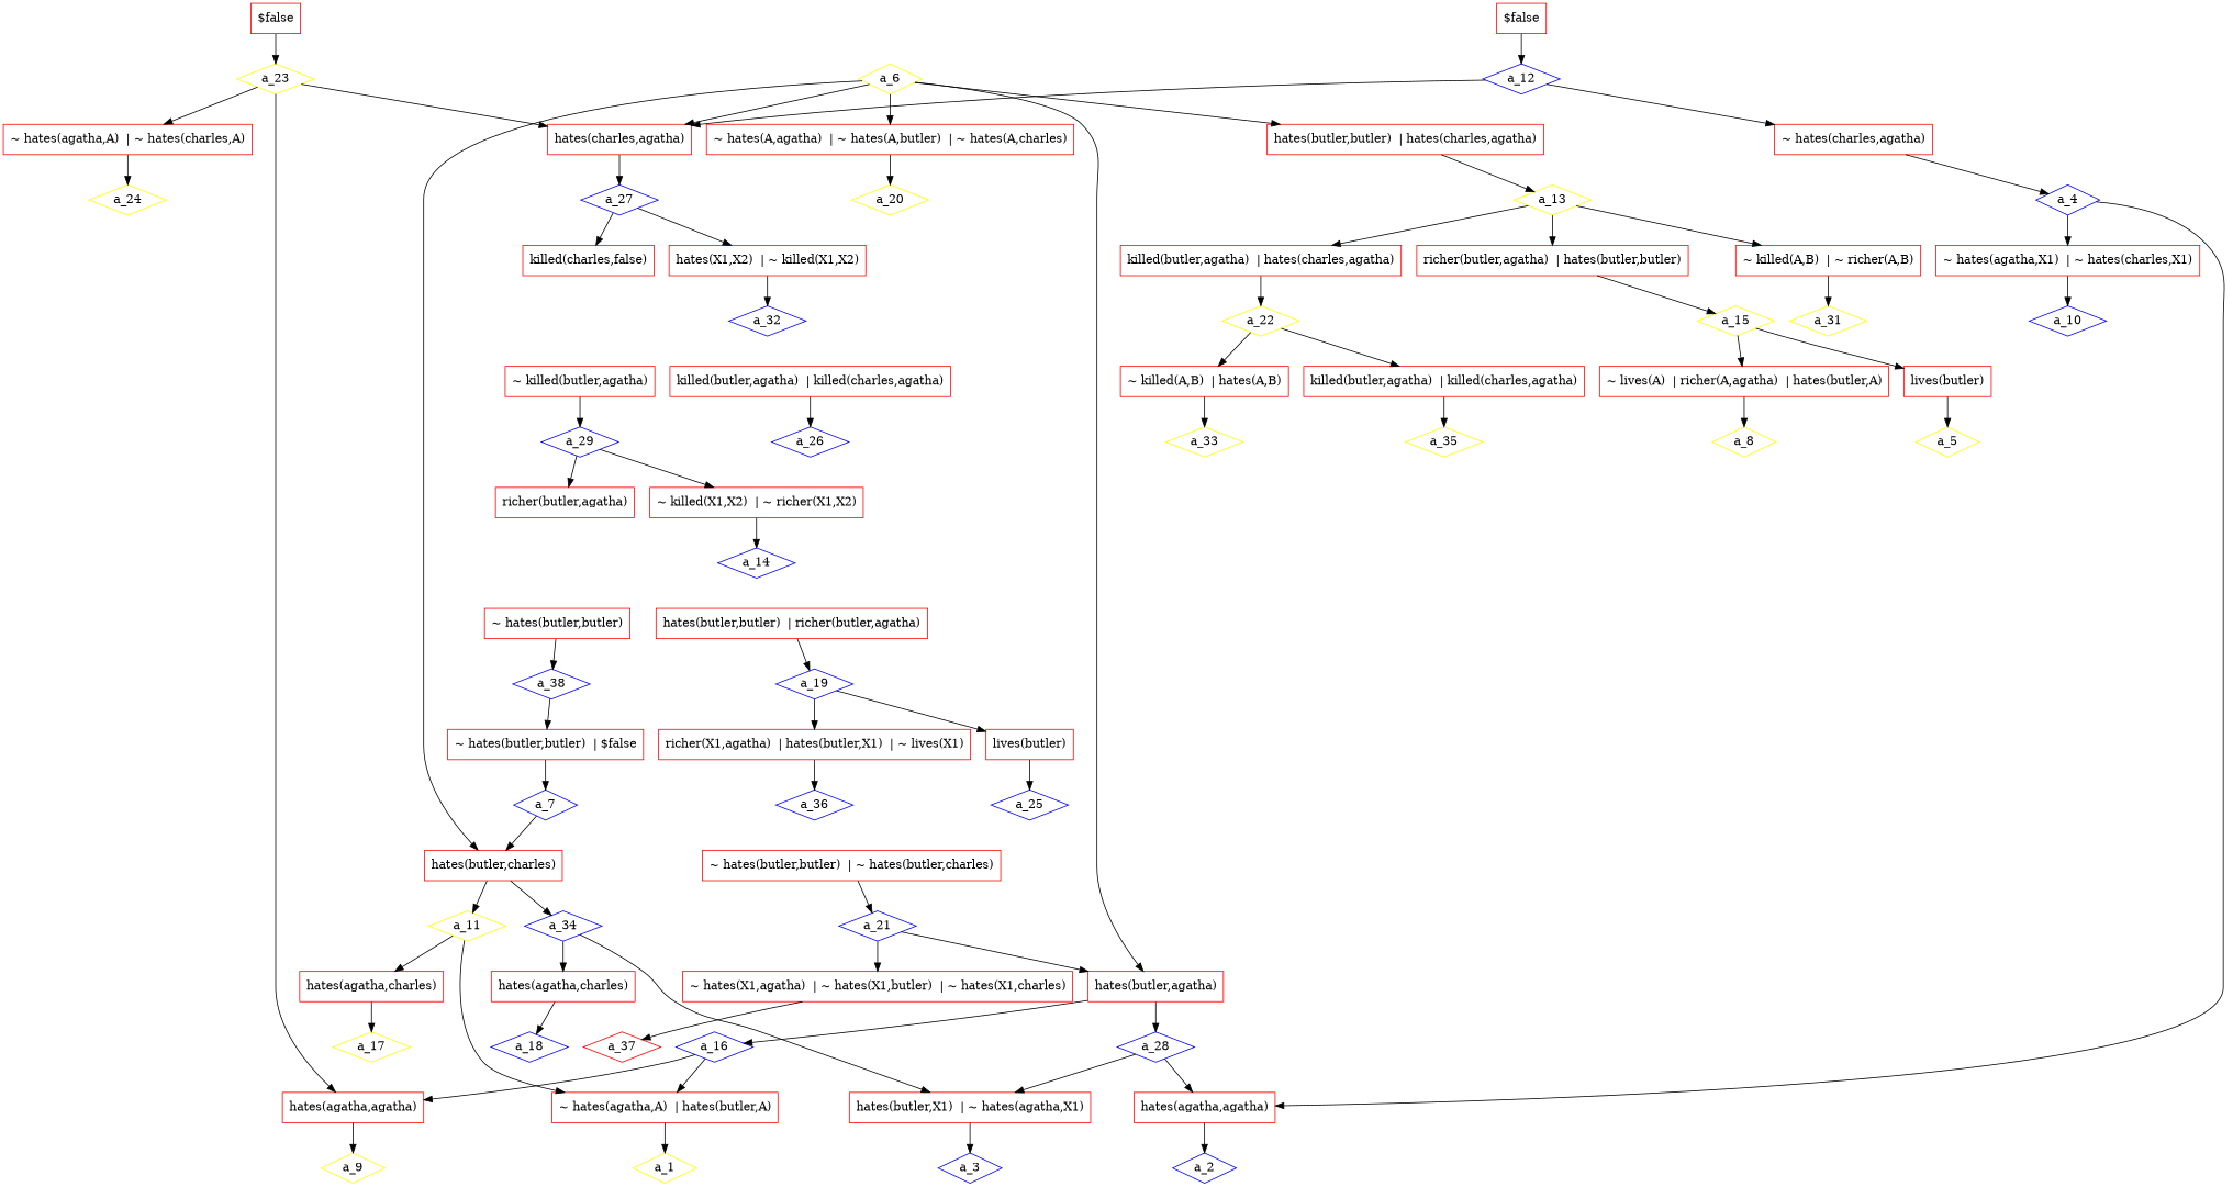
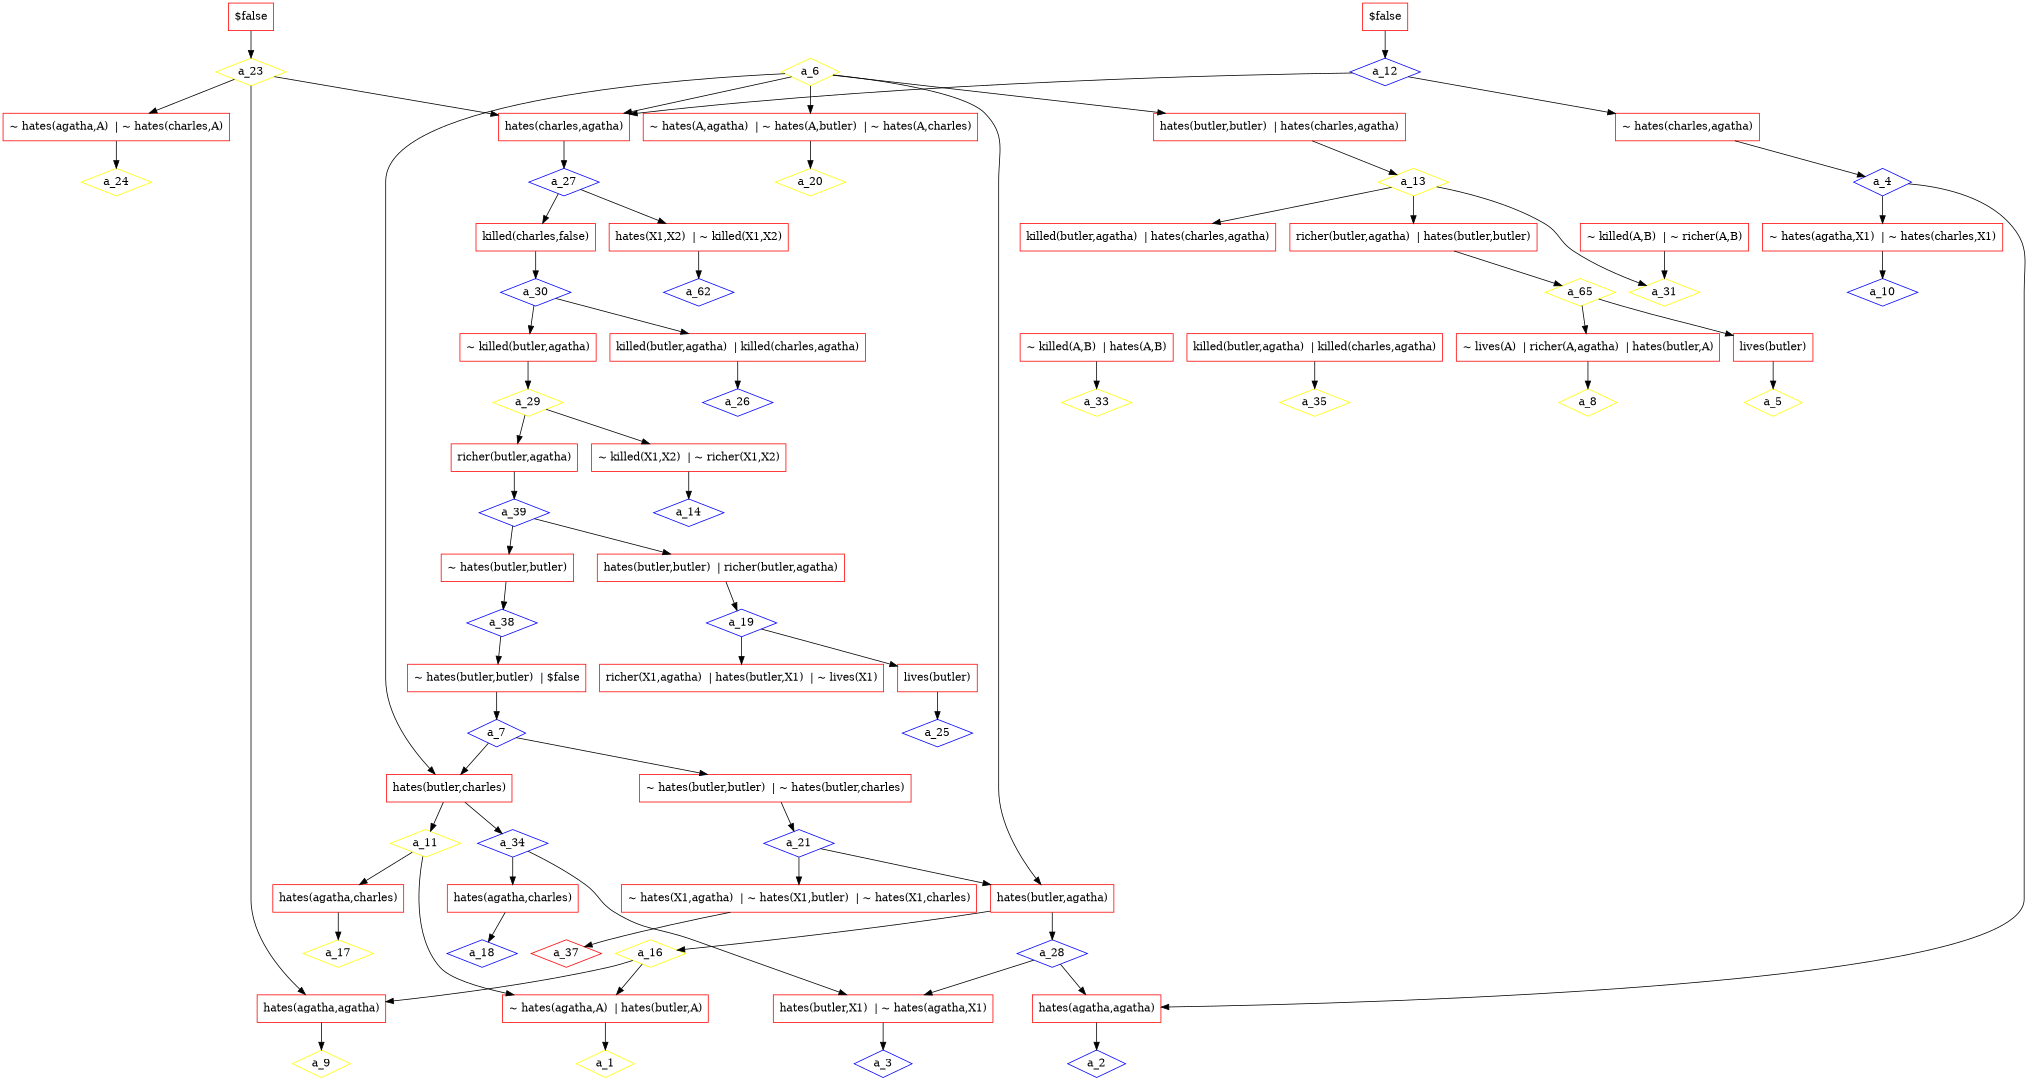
  digraph {
    node [color=red shape=diamond]
    n1 [label="$false" shape=box]
    a_23 [color=yellow]
    n3 [label="~ hates(agatha,A)  | ~ hates(charles,A)" shape=box]
    n4 [label="hates(agatha,agatha)" shape=box]
    n5 [label="hates(charles,agatha)" shape=box]
    n6 [label="richer(butler,agatha)  | hates(butler,butler)" shape=box]
-   a_15 [color=yellow]
+   a_15 [color=yellow label=a_65]
    n8 [label="lives(butler)" shape=box]
    n9 [label="~ lives(A)  | richer(A,agatha)  | hates(butler,A)" shape=box]
    a_5 [color=yellow]
    n11 [label="hates(agatha,charles)" shape=box]
    a_17 [color=yellow]
    n13 [label="killed(butler,agatha)  | hates(charles,agatha)" shape=box]
-   a_22 [color=yellow]
    n15 [label="killed(butler,agatha)  | killed(charles,agatha)" shape=box]
    n16 [label="~ killed(A,B)  | hates(A,B)" shape=box]
    a_35 [color=yellow]
    n18 [label="~ hates(A,agatha)  | ~ hates(A,butler)  | ~ hates(A,charles)" shape=box]
    a_20 [color=yellow]
    n20 [label="hates(butler,agatha)" shape=box]
-   a_16 [color=blue]
+   a_16 [color=yellow]
    a_28 [color=blue]
    n23 [label="~ hates(agatha,A)  | hates(butler,A)" shape=box]
    n24 [label="hates(butler,X1)  | ~ hates(agatha,X1)" shape=box]
    n25 [label="hates(agatha,agatha)" shape=box]
    a_24 [color=yellow]
    n27 [label="hates(butler,butler)  | hates(charles,agatha)" shape=box]
    a_13 [color=yellow]
    n29 [label="~ killed(A,B)  | ~ richer(A,B)" shape=box]
    a_9 [color=yellow]
    a_31 [color=yellow]
    a_8 [color=yellow]
    a_33 [color=yellow]
    a_1 [color=yellow]
    a_27 [color=blue]
    a_6 [color=yellow]
    n37 [label="hates(butler,charles)" shape=box]
    n38 [label="killed(charles,false)" shape=box]
    n39 [label="hates(X1,X2)  | ~ killed(X1,X2)" shape=box]
    a_3 [color=blue]
    n41 [label="~ hates(X1,agatha)  | ~ hates(X1,butler)  | ~ hates(X1,charles)" shape=box]
    a_37
    n43 [label="lives(butler)" shape=box]
    a_25 [color=blue]
    a_11 [color=yellow]
    a_34 [color=blue]
    n47 [label="hates(agatha,charles)" shape=box]
    n48 [label="killed(butler,agatha)  | killed(charles,agatha)" shape=box]
    a_26 [color=blue]
    a_2 [color=blue]
    n51 [label="hates(butler,butler)  | richer(butler,agatha)" shape=box]
    a_19 [color=blue]
    n53 [label="richer(X1,agatha)  | hates(butler,X1)  | ~ lives(X1)" shape=box]
    n54 [label="~ hates(charles,agatha)" shape=box]
    a_4 [color=blue]
    n56 [label="~ hates(agatha,X1)  | ~ hates(charles,X1)" shape=box]
    n57 [label="~ hates(butler,butler)" shape=box]
    a_38 [color=blue]
    n59 [label="~ hates(butler,butler)  | $false" shape=box]
    n60 [label="~ hates(butler,butler)  | ~ hates(butler,charles)" shape=box]
    a_21 [color=blue]
    a_18 [color=blue]
    a_7 [color=blue]
+   a_30 [color=blue]
    n65 [label="~ killed(butler,agatha)" shape=box]
-   a_36 [color=blue]
    n67 [label="~ killed(X1,X2)  | ~ richer(X1,X2)" shape=box]
    a_14 [color=blue]
-   a_32 [color=blue]
+   a_32 [color=blue label=a_62]
    n70 [label="richer(butler,agatha)" shape=box]
+   a_39 [color=blue]
    n72 [label="$false" shape=box]
    a_12 [color=blue]
    a_10 [color=blue]
-   a_29 [color=blue]
+   a_29 [color=yellow]
    n1 -> a_23
    a_23 -> n3
    a_23 -> n4
    a_23 -> n5
    n3 -> a_24
    n4 -> a_9
    n5 -> a_27
    n6 -> a_15
    a_15 -> n8
    a_15 -> n9
    n8 -> a_5
    n9 -> a_8
    n11 -> a_17
-   n13 -> a_22
-   a_22 -> n15
-   a_22 -> n16
    n15 -> a_35
    n16 -> a_33
    n18 -> a_20
    n20 -> a_16
    n20 -> a_28
    a_16 -> n4
    a_16 -> n23
    a_28 -> n24
    a_28 -> n25
    n23 -> a_1
    n24 -> a_3
    n25 -> a_2
    n27 -> a_13
    a_13 -> n6
    a_13 -> n13
-   a_13 -> n29
+   a_13 -> a_31
    n29 -> a_31
    a_27 -> n38
    a_27 -> n39
    a_6 -> n5
    a_6 -> n18
    a_6 -> n20
    a_6 -> n27
    a_6 -> n37
    n37 -> a_11
    n37 -> a_34
+   n38 -> a_30
    n39 -> a_32
    n41 -> a_37
    n43 -> a_25
    a_11 -> n11
    a_11 -> n23
    a_34 -> n24
    a_34 -> n47
    n47 -> a_18
    n48 -> a_26
    n51 -> a_19
    a_19 -> n43
    a_19 -> n53
-   n53 -> a_36
    n54 -> a_4
    a_4 -> n25
    a_4 -> n56
    n56 -> a_10
    n57 -> a_38
    a_38 -> n59
    n59 -> a_7
    n60 -> a_21
    a_21 -> n20
    a_21 -> n41
    a_7 -> n37
+   a_7 -> n60
+   a_30 -> n48
+   a_30 -> n65
    n65 -> a_29
    n67 -> a_14
+   n70 -> a_39
+   a_39 -> n51
+   a_39 -> n57
    n72 -> a_12
    a_12 -> n5
    a_12 -> n54
    a_29 -> n67
    a_29 -> n70
  }
